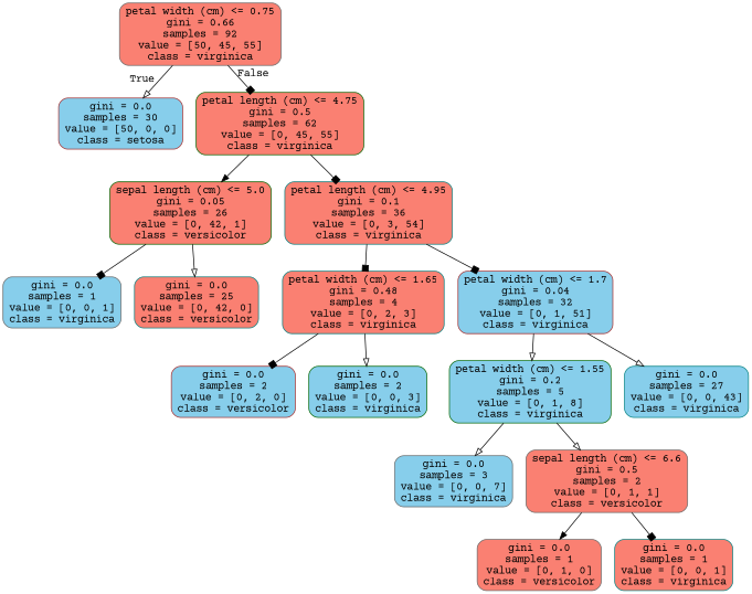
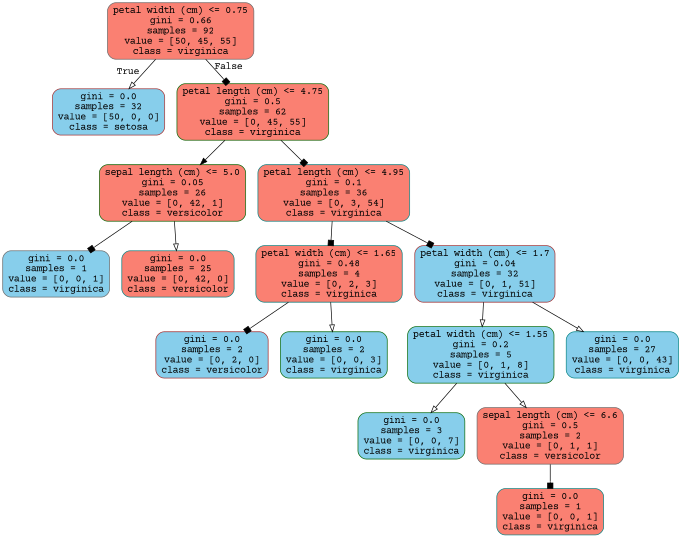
  digraph {
    fontname="Courier Prime"
    node [color=gray40 fillcolor=salmon fontname="Courier Prime" shape=box style="filled, rounded"]
    edge [arrowhead=onormal fontname="Courier Prime"]
    n1 [label="petal width (cm) <= 0.75\ngini = 0.66\nsamples = 92\nvalue = [50, 45, 55]\nclass = virginica"]
-   n2 [color=brown fillcolor=skyblue label="gini = 0.0\nsamples = 30\nvalue = [50, 0, 0]\nclass = setosa"]
+   n2 [color=brown fillcolor=skyblue label="gini = 0.0\nsamples = 32\nvalue = [50, 0, 0]\nclass = setosa"]
    n3 [color=darkgreen label="petal length (cm) <= 4.75\ngini = 0.5\nsamples = 62\nvalue = [0, 45, 55]\nclass = virginica"]
    n4 [color=darkgreen label="sepal length (cm) <= 5.0\ngini = 0.05\nsamples = 26\nvalue = [0, 42, 1]\nclass = versicolor"]
    n5 [color=teal label="petal length (cm) <= 4.95\ngini = 0.1\nsamples = 36\nvalue = [0, 3, 54]\nclass = virginica"]
    n6 [fillcolor=skyblue label="gini = 0.0\nsamples = 1\nvalue = [0, 0, 1]\nclass = virginica"]
    n7 [color=teal label="gini = 0.0\nsamples = 25\nvalue = [0, 42, 0]\nclass = versicolor"]
    n8 [color=teal label="petal width (cm) <= 1.65\ngini = 0.48\nsamples = 4\nvalue = [0, 2, 3]\nclass = virginica"]
    n9 [color=brown fillcolor=skyblue label="petal width (cm) <= 1.7\ngini = 0.04\nsamples = 32\nvalue = [0, 1, 51]\nclass = virginica"]
    n10 [color=brown fillcolor=skyblue label="gini = 0.0\nsamples = 2\nvalue = [0, 2, 0]\nclass = versicolor"]
    n11 [color=darkgreen fillcolor=skyblue label="gini = 0.0\nsamples = 2\nvalue = [0, 0, 3]\nclass = virginica"]
    n12 [color=darkgreen fillcolor=skyblue label="petal width (cm) <= 1.55\ngini = 0.2\nsamples = 5\nvalue = [0, 1, 8]\nclass = virginica"]
    n13 [color=teal fillcolor=skyblue label="gini = 0.0\nsamples = 27\nvalue = [0, 0, 43]\nclass = virginica"]
-   n14 [fillcolor=skyblue label="gini = 0.0\nsamples = 3\nvalue = [0, 0, 7]\nclass = virginica"]
+   n14 [color=darkgreen fillcolor=skyblue label="gini = 0.0\nsamples = 3\nvalue = [0, 0, 7]\nclass = virginica"]
    n15 [label="sepal length (cm) <= 6.6\ngini = 0.5\nsamples = 2\nvalue = [0, 1, 1]\nclass = versicolor"]
-   n16 [label="gini = 0.0\nsamples = 1\nvalue = [0, 1, 0]\nclass = versicolor"]
    n17 [color=teal label="gini = 0.0\nsamples = 1\nvalue = [0, 0, 1]\nclass = virginica"]
    n1 -> n2 [headlabel=True labelangle=45 labeldistance=2.5]
    n1 -> n3 [arrowhead=box headlabel=False labelangle=-45 labeldistance=2.5]
    n3 -> n4 [arrowhead=normal]
    n3 -> n5 [arrowhead=box]
    n4 -> n6 [arrowhead=box]
    n4 -> n7
    n5 -> n8 [arrowhead=box]
    n5 -> n9 [arrowhead=box]
    n8 -> n10 [arrowhead=box]
    n8 -> n11
    n9 -> n12
    n9 -> n13
    n12 -> n14
    n12 -> n15
-   n15 -> n16 [arrowhead=normal]
    n15 -> n17 [arrowhead=box]
  }
